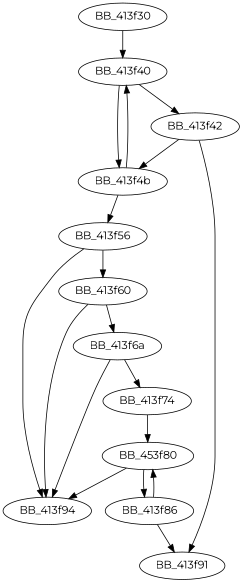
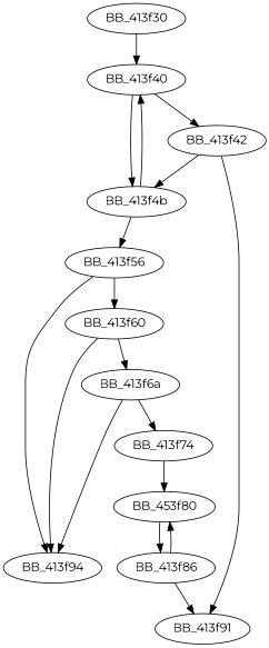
  digraph {
    fontname=Montserrat
    node [fontname=Montserrat]
    edge [fontname=Montserrat]
    BB_413f30
    BB_413f40
    n3 [label=BB_413f42]
    BB_413f4b
    BB_413f91
    BB_413f56
    BB_413f60
    BB_413f94
    BB_413f6a
    BB_413f74
    n11 [label=BB_453f80]
    BB_413f86
    BB_413f30 -> BB_413f40
    BB_413f40 -> n3
    BB_413f40 -> BB_413f4b
    n3 -> BB_413f4b
    n3 -> BB_413f91
    BB_413f4b -> BB_413f40
    BB_413f4b -> BB_413f56
    BB_413f56 -> BB_413f60
    BB_413f56 -> BB_413f94
    BB_413f60 -> BB_413f94
    BB_413f60 -> BB_413f6a
    BB_413f6a -> BB_413f94
    BB_413f6a -> BB_413f74
    BB_413f74 -> n11
-   n11 -> BB_413f94
    n11 -> BB_413f86
    BB_413f86 -> BB_413f91
    BB_413f86 -> n11
  }
